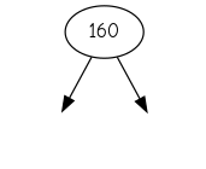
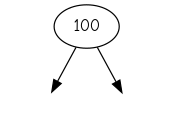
  digraph {
    ordering=out
    fontname="Comic Neue"
    node [color=black style=invis fontname="Comic Neue"]
    edge [fontname="Comic Neue"]
    null0
-   100 [label=160 color="" style=""]
+   100 [color="" style=""]
    null1
    100 -> null0
    100 -> null1
  }
